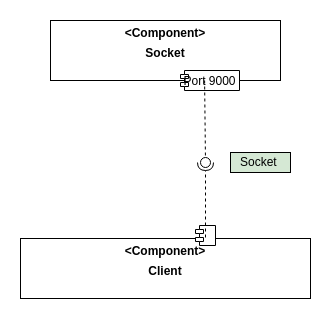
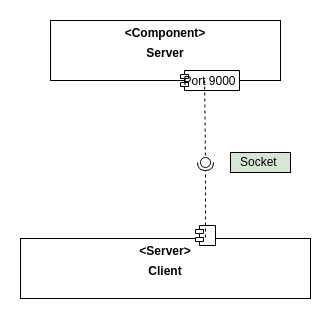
  <mxCell id="0" />
  <mxCell id="1" parent="0" />
- <mxCell id="2" value="&lt;p style=&quot;margin: 0px ; margin-top: 6px ; text-align: center&quot;&gt;&lt;b&gt;&amp;lt;Component&amp;gt;&lt;/b&gt;&lt;/p&gt;&lt;p style=&quot;margin: 0px ; margin-top: 6px ; text-align: center&quot;&gt;&lt;b&gt;Socket&lt;/b&gt;&lt;/p&gt;" style="align=left;overflow=fill;html=1;dropTarget=0;" parent="1" vertex="1"><mxGeometry x="50" y="20" width="230" height="60" as="geometry" /></mxCell>
+ <mxCell id="2" value="&lt;p style=&quot;margin: 0px ; margin-top: 6px ; text-align: center&quot;&gt;&lt;b&gt;&amp;lt;Component&amp;gt;&lt;/b&gt;&lt;/p&gt;&lt;p style=&quot;margin: 0px ; margin-top: 6px ; text-align: center&quot;&gt;&lt;b&gt;Server&lt;/b&gt;&lt;/p&gt;" style="align=left;overflow=fill;html=1;dropTarget=0;" parent="1" vertex="1"><mxGeometry x="50" y="20" width="230" height="60" as="geometry" /></mxCell>
  <mxCell id="3" value="Port 9000" style="shape=component;jettyWidth=8;jettyHeight=4;" parent="2" vertex="1"><mxGeometry x="1" width="59" height="20" relative="1" as="geometry"><mxPoint x="-100" y="50" as="offset" /></mxGeometry></mxCell>
- <mxCell id="4" value="&lt;p style=&quot;margin: 0px ; margin-top: 6px ; text-align: center&quot;&gt;&lt;b&gt;&amp;lt;Component&amp;gt;&lt;/b&gt;&lt;/p&gt;&lt;p style=&quot;margin: 0px ; margin-top: 6px ; text-align: center&quot;&gt;&lt;b&gt;Client&lt;/b&gt;&lt;/p&gt;" style="align=left;overflow=fill;html=1;dropTarget=0;" parent="1" vertex="1"><mxGeometry x="20" y="238" width="290" height="60" as="geometry" /></mxCell>
+ <mxCell id="4" value="&lt;p style=&quot;margin: 0px ; margin-top: 6px ; text-align: center&quot;&gt;&lt;b&gt;&amp;lt;Server&amp;gt;&lt;/b&gt;&lt;/p&gt;&lt;p style=&quot;margin: 0px ; margin-top: 6px ; text-align: center&quot;&gt;&lt;b&gt;Client&lt;/b&gt;&lt;/p&gt;" style="align=left;overflow=fill;html=1;dropTarget=0;" parent="1" vertex="1"><mxGeometry x="20" y="238" width="290" height="60" as="geometry" /></mxCell>
  <mxCell id="5" value="" style="shape=component;jettyWidth=8;jettyHeight=4;" parent="4" vertex="1"><mxGeometry x="1" width="20" height="20" relative="1" as="geometry"><mxPoint x="-115" y="-13" as="offset" /></mxGeometry></mxCell>
  <mxCell id="6" value="" style="rounded=0;orthogonalLoop=1;jettySize=auto;html=1;endArrow=none;endFill=0;dashed=1;exitX=0.597;exitY=1.05;exitDx=0;exitDy=0;exitPerimeter=0;" parent="1" edge="1"><mxGeometry relative="1" as="geometry"><mxPoint x="204.1" y="80" as="sourcePoint" /><mxPoint x="205" y="162" as="targetPoint" /></mxGeometry></mxCell>
  <mxCell id="7" value="" style="rounded=0;orthogonalLoop=1;jettySize=auto;html=1;endArrow=halfCircle;endFill=0;endSize=6;strokeWidth=1;dashed=1;" parent="1" edge="1"><mxGeometry relative="1" as="geometry"><mxPoint x="205" y="237" as="sourcePoint" /><mxPoint x="205" y="162" as="targetPoint" /></mxGeometry></mxCell>
  <mxCell id="8" value="" style="ellipse;whiteSpace=wrap;html=1;fontFamily=Helvetica;fontSize=12;fontColor=#000000;align=center;strokeColor=#000000;fillColor=#ffffff;points=[];aspect=fixed;resizable=0;" parent="1" vertex="1"><mxGeometry x="200" y="157" width="10" height="10" as="geometry" /></mxCell>
  <mxCell id="9" value="Socket&amp;nbsp;" style="rounded=0;whiteSpace=wrap;html=1;fillColor=#d5e8d4;" vertex="1" parent="1"><mxGeometry x="230" y="152" width="60" height="20" as="geometry" /></mxCell>
